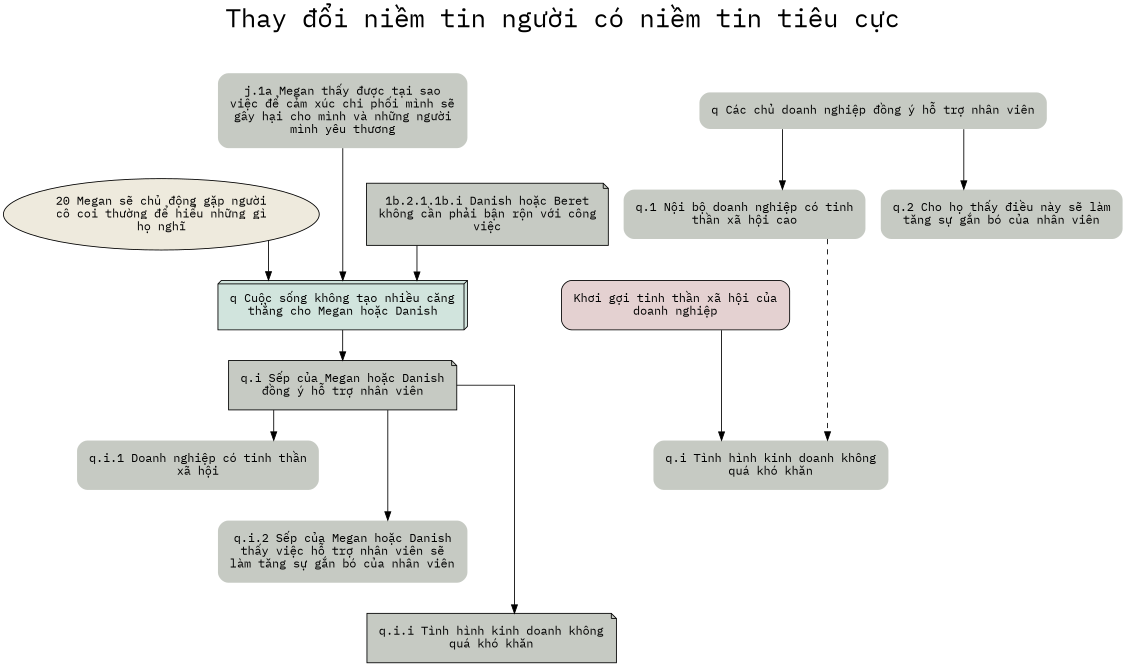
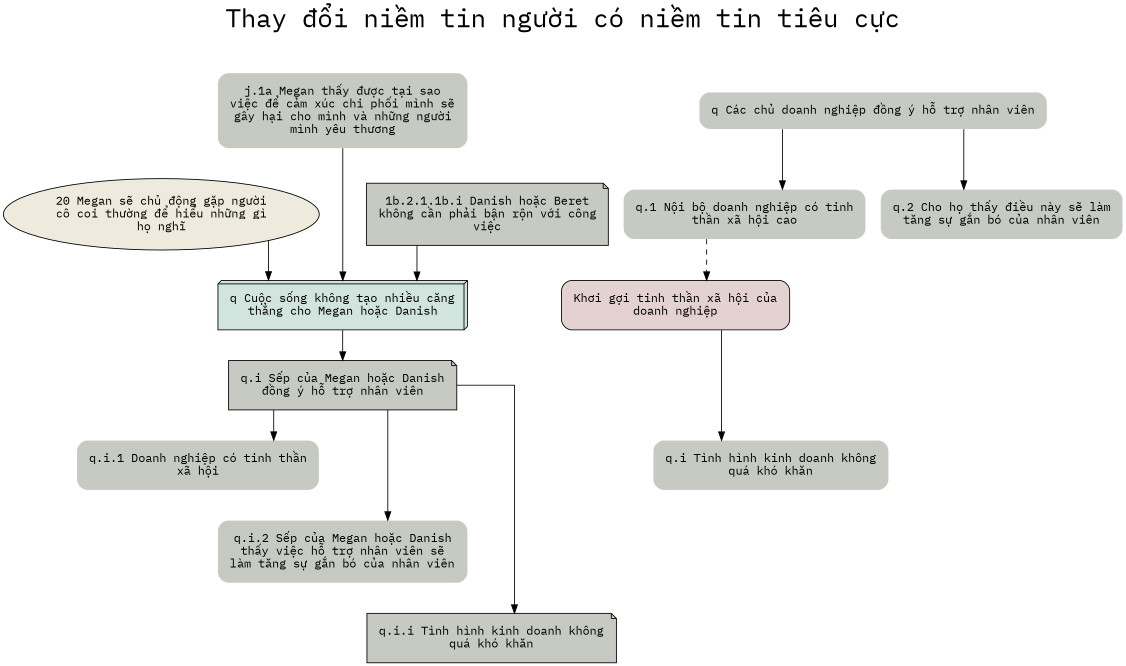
  digraph {
    fontname="IBM Plex Mono"
    fontsize=30
    label="Thay đổi niềm tin người có niềm tin tiêu cực"
    labelloc=t
    splines=ortho
    style=rounded
    node [fillcolor="#c6cac3" fontname="IBM Plex Mono" margin=0.2 shape=plaintext style="filled, rounded"]
    edge [fontname="IBM Plex Mono" minlen=1 penwidth=1]
    n1 [fillcolor="#EEEADD" label="20 Megan sẽ chủ động gặp người\ncô coi thường để hiểu những gì\nhọ nghĩ" margin=0.1 shape=oval]
    n2 [fillcolor="#D1E4DD" label="q Cuộc sống không tạo nhiều căng\nthẳng cho Megan hoặc Danish" shape=box3d]
    n3 [label="q.i Sếp của Megan hoặc Danish\nđồng ý hỗ trợ nhân viên" shape=note style=filled]
    n4 [label="q.i.1 Doanh nghiệp có tinh thần\nxã hội"]
    n5 [label="q.i.2 Sếp của Megan hoặc Danish\nthấy việc hỗ trợ nhân viên sẽ\nlàm tăng sự gắn bó của nhân viên"]
    n6 [label="q.i.i Tình hình kinh doanh không\nquá khó khăn" shape=note style=filled]
    n7 [label="j.1a Megan thấy được tại sao\nviệc để cảm xúc chi phối mình sẽ\ngây hại cho mình và những người\nmình yêu thương"]
    n8 [label="1b.2.1.1b.i Danish hoặc Beret\nkhông cần phải bận rộn với công\nviệc" shape=note style=filled]
    n9 [fillcolor="#E4D1D1" label="Khơi gợi tinh thần xã hội của\ndoanh nghiệp" shape=polygon]
    n10 [label="q.i Tình hình kinh doanh không\nquá khó khăn"]
    n11 [label="q.1 Nội bộ doanh nghiệp có tinh\nthần xã hội cao"]
    n12 [label="q.2 Cho họ thấy điều này sẽ làm\ntăng sự gắn bó của nhân viên"]
    "q Các chủ doanh nghiệp đồng ý hỗ trợ nhân viên"
    n1 -> n2
    n2 -> n3 [minlen=""]
    n3 -> n4
    n3 -> n5 [minlen=2]
    n3 -> n6 [minlen=3]
    n7 -> n2 [minlen=2]
    n8 -> n2
    n9 -> n10 [minlen=2]
-   n11 -> n10 [style=dashed]
+   n11 -> n9 [style=dashed]
    "q Các chủ doanh nghiệp đồng ý hỗ trợ nhân viên" -> n11 [minlen=""]
    "q Các chủ doanh nghiệp đồng ý hỗ trợ nhân viên" -> n12
  }
